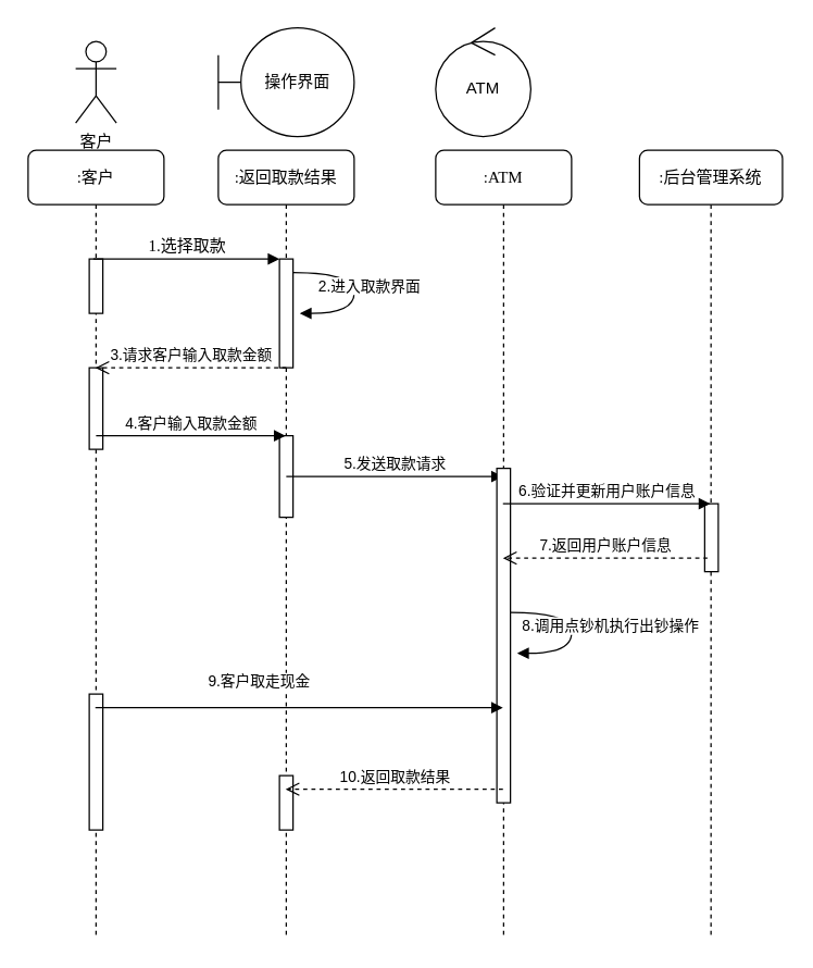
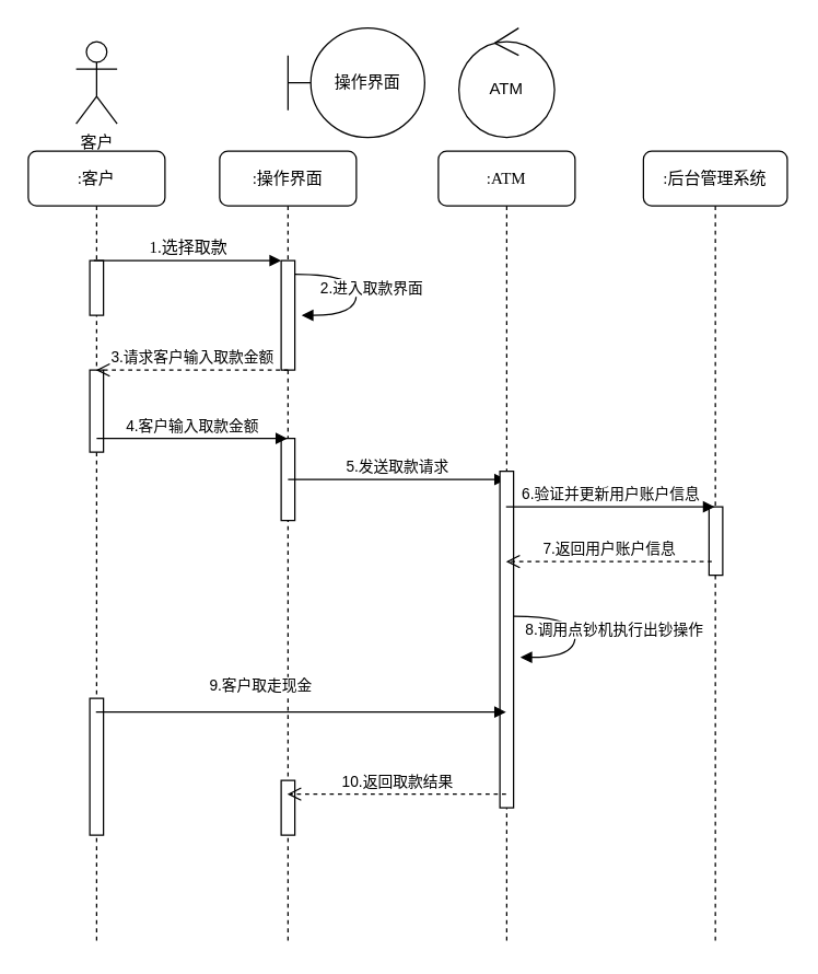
  <mxCell id="0" />
  <mxCell id="1" parent="0" />
- <mxCell id="2" value=":返回取款结果" style="shape=umlLifeline;perimeter=lifelinePerimeter;whiteSpace=wrap;html=1;container=1;collapsible=0;recursiveResize=0;outlineConnect=0;rounded=1;shadow=0;comic=0;labelBackgroundColor=none;strokeWidth=1;fontFamily=Verdana;fontSize=12;align=center;" parent="1" vertex="1"><mxGeometry x="160" y="110" width="100" height="580" as="geometry" /></mxCell>
+ <mxCell id="2" value=":操作界面" style="shape=umlLifeline;perimeter=lifelinePerimeter;whiteSpace=wrap;html=1;container=1;collapsible=0;recursiveResize=0;outlineConnect=0;rounded=1;shadow=0;comic=0;labelBackgroundColor=none;strokeWidth=1;fontFamily=Verdana;fontSize=12;align=center;" parent="1" vertex="1"><mxGeometry x="160" y="110" width="100" height="580" as="geometry" /></mxCell>
  <mxCell id="3" value="" style="html=1;points=[];perimeter=orthogonalPerimeter;rounded=0;shadow=0;comic=0;labelBackgroundColor=none;strokeWidth=1;fontFamily=Verdana;fontSize=12;align=center;" parent="2" vertex="1"><mxGeometry x="45" y="80" width="10" height="80" as="geometry" /></mxCell>
  <mxCell id="4" value="2.进入取款界面" style="edgeStyle=orthogonalEdgeStyle;html=1;align=left;spacingLeft=2;endArrow=block;rounded=0;entryX=1;entryY=0;strokeColor=#000000;curved=1;" edge="1" parent="2"><mxGeometry x="-0.739" y="-10" relative="1" as="geometry"><mxPoint x="55" y="90" as="sourcePoint" /><Array as="points"><mxPoint x="55" y="90" /><mxPoint x="100" y="90" /><mxPoint x="100" y="120" /></Array><mxPoint x="60" y="120" as="targetPoint" /><mxPoint as="offset" /></mxGeometry></mxCell>
  <mxCell id="5" value="" style="html=1;points=[];perimeter=orthogonalPerimeter;" vertex="1" parent="2"><mxGeometry x="45" y="210" width="10" height="60" as="geometry" /></mxCell>
  <mxCell id="6" value="5.发送取款请求" style="html=1;verticalAlign=bottom;endArrow=block;rounded=0;strokeColor=#000000;curved=1;" edge="1" parent="2" target="8"><mxGeometry width="80" relative="1" as="geometry"><mxPoint x="50" y="240" as="sourcePoint" /><mxPoint x="130" y="240" as="targetPoint" /></mxGeometry></mxCell>
  <mxCell id="7" value="" style="html=1;points=[];perimeter=orthogonalPerimeter;" vertex="1" parent="2"><mxGeometry x="45" y="460" width="10" height="40" as="geometry" /></mxCell>
  <mxCell id="8" value=":ATM" style="shape=umlLifeline;perimeter=lifelinePerimeter;whiteSpace=wrap;html=1;container=1;collapsible=0;recursiveResize=0;outlineConnect=0;rounded=1;shadow=0;comic=0;labelBackgroundColor=none;strokeWidth=1;fontFamily=Verdana;fontSize=12;align=center;" parent="1" vertex="1"><mxGeometry x="320" y="110" width="100" height="580" as="geometry" /></mxCell>
  <mxCell id="9" value="" style="html=1;points=[];perimeter=orthogonalPerimeter;" vertex="1" parent="8"><mxGeometry x="45" y="234" width="10" height="246" as="geometry" /></mxCell>
  <mxCell id="10" value="8.调用点钞机执行出钞操作" style="edgeStyle=orthogonalEdgeStyle;html=1;align=left;spacingLeft=2;endArrow=block;rounded=0;entryX=1;entryY=0;strokeColor=#000000;curved=1;" edge="1" parent="8"><mxGeometry x="-0.913" y="-10" relative="1" as="geometry"><mxPoint x="55" y="340" as="sourcePoint" /><Array as="points"><mxPoint x="55" y="340" /><mxPoint x="100" y="340" /><mxPoint x="100" y="370" /></Array><mxPoint x="60" y="370" as="targetPoint" /><mxPoint as="offset" /></mxGeometry></mxCell>
  <mxCell id="11" value=":客户" style="shape=umlLifeline;perimeter=lifelinePerimeter;whiteSpace=wrap;html=1;container=1;collapsible=0;recursiveResize=0;outlineConnect=0;rounded=1;shadow=0;comic=0;labelBackgroundColor=none;strokeWidth=1;fontFamily=Verdana;fontSize=12;align=center;" parent="1" vertex="1"><mxGeometry x="20" y="110" width="100" height="580" as="geometry" /></mxCell>
  <mxCell id="12" value="" style="html=1;points=[];perimeter=orthogonalPerimeter;rounded=0;shadow=0;comic=0;labelBackgroundColor=none;strokeWidth=1;fontFamily=Verdana;fontSize=12;align=center;" parent="11" vertex="1"><mxGeometry x="45" y="80" width="10" height="40" as="geometry" /></mxCell>
  <mxCell id="13" value="" style="html=1;points=[];perimeter=orthogonalPerimeter;" vertex="1" parent="11"><mxGeometry x="45" y="160" width="10" height="60" as="geometry" /></mxCell>
  <mxCell id="14" value="4.客户输入取款金额" style="html=1;verticalAlign=bottom;endArrow=block;rounded=0;strokeColor=#000000;curved=1;" edge="1" parent="11" target="2"><mxGeometry width="80" relative="1" as="geometry"><mxPoint x="50" y="210" as="sourcePoint" /><mxPoint x="130" y="210" as="targetPoint" /><Array as="points"><mxPoint x="160" y="210" /></Array></mxGeometry></mxCell>
  <mxCell id="15" value="" style="html=1;points=[];perimeter=orthogonalPerimeter;" vertex="1" parent="11"><mxGeometry x="45" y="400" width="10" height="100" as="geometry" /></mxCell>
  <mxCell id="16" value="客户" style="shape=umlActor;verticalLabelPosition=bottom;verticalAlign=top;html=1;" parent="1" vertex="1"><mxGeometry x="55" y="30" width="30" height="60" as="geometry" /></mxCell>
- <mxCell id="17" value="操作界面" style="shape=umlBoundary;whiteSpace=wrap;html=1;" parent="1" vertex="1"><mxGeometry x="160" y="20" width="100" height="80" as="geometry" /></mxCell>
- <mxCell id="18" value="ATM" style="ellipse;shape=umlControl;whiteSpace=wrap;html=1;" parent="1" vertex="1"><mxGeometry x="320" y="20" width="70" height="80" as="geometry" /></mxCell>
+ <mxCell id="17" value="操作界面" style="shape=umlBoundary;whiteSpace=wrap;html=1;" parent="1" vertex="1"><mxGeometry x="210" y="20" width="100" height="80" as="geometry" /></mxCell>
+ <mxCell id="18" value="ATM" style="ellipse;shape=umlControl;whiteSpace=wrap;html=1;" parent="1" vertex="1"><mxGeometry x="335" y="20" width="70" height="80" as="geometry" /></mxCell>
  <mxCell id="19" value="1.选择取款" style="html=1;verticalAlign=bottom;endArrow=block;entryX=0;entryY=0;labelBackgroundColor=none;fontFamily=Verdana;fontSize=12;edgeStyle=elbowEdgeStyle;elbow=vertical;exitX=0.3;exitY=0;exitDx=0;exitDy=0;exitPerimeter=0;" parent="1" source="12" target="3" edge="1"><mxGeometry relative="1" as="geometry"><mxPoint x="80" y="230" as="sourcePoint" /></mxGeometry></mxCell>
  <mxCell id="20" value=":后台管理系统" style="shape=umlLifeline;perimeter=lifelinePerimeter;whiteSpace=wrap;html=1;container=1;collapsible=0;recursiveResize=0;outlineConnect=0;rounded=1;shadow=0;comic=0;labelBackgroundColor=none;strokeWidth=1;fontFamily=Verdana;fontSize=12;align=center;" vertex="1" parent="1"><mxGeometry x="470" y="110" width="105.25" height="580" as="geometry" /></mxCell>
  <mxCell id="21" value="" style="html=1;points=[];perimeter=orthogonalPerimeter;" vertex="1" parent="20"><mxGeometry x="48" y="260" width="10" height="50" as="geometry" /></mxCell>
  <mxCell id="22" value="3.请求客户输入取款金额" style="html=1;verticalAlign=bottom;endArrow=open;dashed=1;endSize=8;rounded=0;strokeColor=#000000;curved=1;" edge="1" parent="1" target="11"><mxGeometry relative="1" as="geometry"><mxPoint x="210" y="270" as="sourcePoint" /><mxPoint x="130" y="270" as="targetPoint" /></mxGeometry></mxCell>
  <mxCell id="23" value="6.验证并更新用户账户信息" style="html=1;verticalAlign=bottom;endArrow=block;rounded=0;strokeColor=#000000;curved=1;" edge="1" parent="1" source="8" target="20"><mxGeometry width="80" relative="1" as="geometry"><mxPoint x="390" y="370" as="sourcePoint" /><mxPoint x="470" y="370" as="targetPoint" /><Array as="points"><mxPoint x="480" y="370" /></Array></mxGeometry></mxCell>
  <mxCell id="24" value="7.返回用户账户信息" style="html=1;verticalAlign=bottom;endArrow=open;dashed=1;endSize=8;rounded=0;strokeColor=#000000;curved=1;" edge="1" parent="1" target="8"><mxGeometry relative="1" as="geometry"><mxPoint x="520" y="410" as="sourcePoint" /><mxPoint x="440" y="410" as="targetPoint" /></mxGeometry></mxCell>
  <mxCell id="25" value="9.客户取走现金" style="html=1;verticalAlign=bottom;endArrow=block;rounded=0;strokeColor=#000000;" edge="1" parent="1" source="11" target="8"><mxGeometry x="-0.199" y="10" width="80" relative="1" as="geometry"><mxPoint x="70" y="540" as="sourcePoint" /><mxPoint x="150" y="540" as="targetPoint" /><Array as="points"><mxPoint x="240" y="520" /></Array><mxPoint as="offset" /></mxGeometry></mxCell>
  <mxCell id="26" value="10.返回取款结果" style="html=1;verticalAlign=bottom;endArrow=open;dashed=1;endSize=8;rounded=0;strokeColor=#000000;" edge="1" parent="1" source="8" target="2"><mxGeometry relative="1" as="geometry"><mxPoint x="340" y="580" as="sourcePoint" /><mxPoint x="260" y="580" as="targetPoint" /><Array as="points"><mxPoint x="230" y="580" /></Array></mxGeometry></mxCell>
